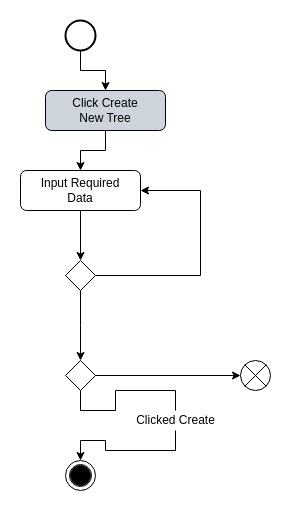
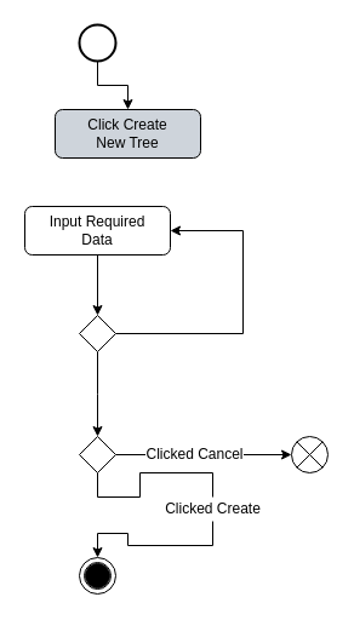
  <mxCell id="0" />
  <mxCell id="1" parent="0" />
  <mxCell id="2" value="" style="ellipse;shape=doubleEllipse;whiteSpace=wrap;html=1;aspect=fixed;rounded=0;shadow=0;labelBackgroundColor=default;sketch=0;" parent="1" vertex="1"><mxGeometry x="65" y="460" width="30" height="30" as="geometry" /></mxCell>
- <mxCell id="3" style="edgeStyle=orthogonalEdgeStyle;rounded=0;orthogonalLoop=1;jettySize=auto;html=1;entryX=0.5;entryY=0;entryDx=0;entryDy=0;" parent="1" source="4" target="12" edge="1"><mxGeometry relative="1" as="geometry" /></mxCell>
  <mxCell id="4" value="&lt;div&gt;Click Create&lt;/div&gt;&lt;div&gt;New Tree&lt;/div&gt;" style="rounded=1;whiteSpace=wrap;html=1;fontSize=12;glass=0;strokeWidth=1;shadow=0;fillColor=#ced4db;" parent="1" vertex="1"><mxGeometry x="45" y="90" width="120" height="40" as="geometry" /></mxCell>
  <mxCell id="5" style="edgeStyle=orthogonalEdgeStyle;rounded=0;orthogonalLoop=1;jettySize=auto;html=1;exitX=1;exitY=0.5;exitDx=0;exitDy=0;entryX=1;entryY=0.5;entryDx=0;entryDy=0;" parent="1" source="7" target="12" edge="1"><mxGeometry relative="1" as="geometry"><mxPoint x="200" y="200" as="targetPoint" /><Array as="points"><mxPoint x="200" y="275" /><mxPoint x="200" y="190" /></Array></mxGeometry></mxCell>
  <mxCell id="6" style="edgeStyle=orthogonalEdgeStyle;rounded=0;orthogonalLoop=1;jettySize=auto;html=1;" parent="1" source="7" edge="1"><mxGeometry relative="1" as="geometry"><mxPoint x="80" y="360" as="targetPoint" /></mxGeometry></mxCell>
  <mxCell id="7" value="" style="rhombus;whiteSpace=wrap;html=1;shadow=0;fontFamily=Helvetica;fontSize=12;align=center;strokeWidth=1;spacing=6;spacingTop=-4;" parent="1" vertex="1"><mxGeometry x="65" y="260" width="30" height="30" as="geometry" /></mxCell>
  <mxCell id="8" value="" style="verticalLabelPosition=bottom;verticalAlign=top;html=1;shape=mxgraph.flowchart.on-page_reference;fillColor=#000000;" parent="1" vertex="1"><mxGeometry x="70" y="465" width="20" height="20" as="geometry" /></mxCell>
  <mxCell id="9" style="edgeStyle=orthogonalEdgeStyle;rounded=0;orthogonalLoop=1;jettySize=auto;html=1;entryX=0.5;entryY=0;entryDx=0;entryDy=0;" parent="1" source="10" target="4" edge="1"><mxGeometry relative="1" as="geometry" /></mxCell>
  <mxCell id="10" value="" style="strokeWidth=2;html=1;shape=mxgraph.flowchart.start_2;whiteSpace=wrap;" parent="1" vertex="1"><mxGeometry x="65" y="20" width="30" height="30" as="geometry" /></mxCell>
  <mxCell id="11" style="edgeStyle=orthogonalEdgeStyle;rounded=0;orthogonalLoop=1;jettySize=auto;html=1;entryX=0.5;entryY=0;entryDx=0;entryDy=0;" parent="1" source="12" target="7" edge="1"><mxGeometry relative="1" as="geometry" /></mxCell>
  <mxCell id="12" value="&lt;div&gt;Input Required&lt;/div&gt;&lt;div&gt;Data&lt;/div&gt;" style="rounded=1;whiteSpace=wrap;html=1;fontSize=12;glass=0;strokeWidth=1;shadow=0;fillColor=#ffffff;" parent="1" vertex="1"><mxGeometry x="20" y="170" width="120" height="40" as="geometry" /></mxCell>
  <mxCell id="13" style="edgeStyle=orthogonalEdgeStyle;rounded=0;orthogonalLoop=1;jettySize=auto;html=1;entryX=0;entryY=0.5;entryDx=0;entryDy=0;entryPerimeter=0;" parent="1" source="15" target="17" edge="1"><mxGeometry relative="1" as="geometry"><mxPoint x="240" y="375" as="targetPoint" /></mxGeometry></mxCell>
  <mxCell id="14" style="edgeStyle=orthogonalEdgeStyle;rounded=0;orthogonalLoop=1;jettySize=auto;html=1;exitX=0.5;exitY=1;exitDx=0;exitDy=0;entryX=0.5;entryY=0;entryDx=0;entryDy=0;fontColor=#000000;startArrow=none;" parent="1" source="18" target="2" edge="1"><mxGeometry relative="1" as="geometry" /></mxCell>
  <mxCell id="15" value="" style="rhombus;whiteSpace=wrap;html=1;shadow=0;fontFamily=Helvetica;fontSize=12;align=center;strokeWidth=1;spacing=6;spacingTop=-4;" parent="1" vertex="1"><mxGeometry x="65" y="360" width="30" height="30" as="geometry" /></mxCell>
+ <mxCell id="16" value="Clicked Cancel" style="text;html=1;align=center;verticalAlign=middle;resizable=0;points=[];autosize=1;strokeColor=none;fillColor=none;labelBackgroundColor=default;" parent="1" vertex="1"><mxGeometry x="110" y="365" width="100" height="20" as="geometry" /></mxCell>
  <mxCell id="17" value="" style="verticalLabelPosition=bottom;verticalAlign=top;html=1;shape=mxgraph.flowchart.or;rounded=0;shadow=0;labelBackgroundColor=default;sketch=0;fillColor=#FFFFFF;fontColor=#FFFFFF;" parent="1" vertex="1"><mxGeometry x="240" y="360" width="30" height="30" as="geometry" /></mxCell>
  <mxCell id="18" value="Clicked Create" style="text;html=1;align=center;verticalAlign=middle;resizable=0;points=[];autosize=1;rounded=0;shadow=0;sketch=0;labelBackgroundColor=default;" parent="1" vertex="1"><mxGeometry x="125" y="410" width="100" height="20" as="geometry" /></mxCell>
  <mxCell id="19" value="" style="edgeStyle=orthogonalEdgeStyle;rounded=0;orthogonalLoop=1;jettySize=auto;html=1;exitX=0.5;exitY=1;exitDx=0;exitDy=0;entryX=0.5;entryY=0;entryDx=0;entryDy=0;fontColor=#000000;endArrow=none;" parent="1" source="15" target="18" edge="1"><mxGeometry relative="1" as="geometry"><mxPoint x="80" y="390" as="sourcePoint" /><mxPoint x="80" y="460" as="targetPoint" /></mxGeometry></mxCell>
